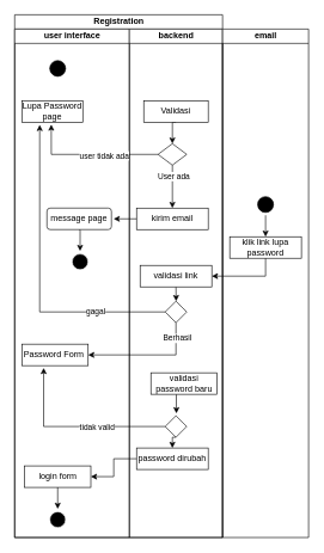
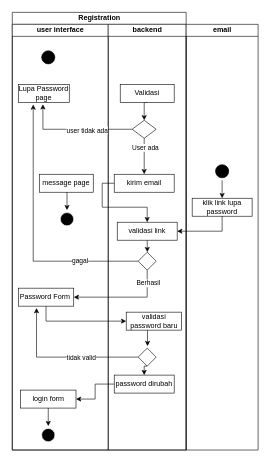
  <mxCell id="0" />
  <mxCell id="1" parent="0" />
  <mxCell id="2" value="Registration" style="swimlane;childLayout=stackLayout;resizeParent=1;resizeParentMax=0;startSize=20;html=1;" parent="1" vertex="1"><mxGeometry x="20" y="20" width="290" height="730" as="geometry" /></mxCell>
  <mxCell id="3" value="user interface" style="swimlane;startSize=20;html=1;" parent="2" vertex="1"><mxGeometry y="20" width="160" height="710" as="geometry" /></mxCell>
  <mxCell id="4" value="" style="ellipse;html=1;shape=startState;strokeColor=#000000;fillColor=#000000;" parent="3" vertex="1"><mxGeometry x="45.0" y="40" width="30" height="30" as="geometry" /></mxCell>
  <mxCell id="5" value="" style="edgeStyle=orthogonalEdgeStyle;html=1;verticalAlign=bottom;endArrow=open;endSize=8;rounded=0;strokeColor=#FFFFFF;" parent="3" source="4" edge="1"><mxGeometry relative="1" as="geometry"><mxPoint x="60.0" y="100" as="targetPoint" /></mxGeometry></mxCell>
  <mxCell id="6" value="Lupa Password page" style="html=1;whiteSpace=wrap;" parent="3" vertex="1"><mxGeometry x="10" y="100" width="85" height="30" as="geometry" /></mxCell>
  <mxCell id="7" value="login form" style="html=1;whiteSpace=wrap;" parent="3" vertex="1"><mxGeometry x="13.75" y="610" width="92.5" height="30" as="geometry" /></mxCell>
  <mxCell id="8" value="Password Form&amp;nbsp;" style="html=1;whiteSpace=wrap;" parent="3" vertex="1"><mxGeometry x="10" y="440" width="92.5" height="30" as="geometry" /></mxCell>
  <mxCell id="9" value="" style="ellipse;html=1;shape=endState;fillColor=#000000;strokeColor=#FFFFFF;" parent="3" vertex="1"><mxGeometry x="45.0" y="670" width="30" height="30" as="geometry" /></mxCell>
  <mxCell id="10" style="edgeStyle=orthogonalEdgeStyle;rounded=0;orthogonalLoop=1;jettySize=auto;html=1;exitX=0.5;exitY=1;exitDx=0;exitDy=0;entryX=0.5;entryY=0;entryDx=0;entryDy=0;" parent="3" source="7" target="9" edge="1"><mxGeometry relative="1" as="geometry" /></mxCell>
  <mxCell id="11" style="edgeStyle=orthogonalEdgeStyle;rounded=0;orthogonalLoop=1;jettySize=auto;html=1;exitX=0.5;exitY=1;exitDx=0;exitDy=0;entryX=0.5;entryY=0;entryDx=0;entryDy=0;" parent="3" source="12" target="13" edge="1"><mxGeometry relative="1" as="geometry" /></mxCell>
- <mxCell id="12" value="message page" style="html=1;whiteSpace=wrap;rounded=1;" parent="3" vertex="1"><mxGeometry x="45" y="250" width="90" height="30" as="geometry" /></mxCell>
+ <mxCell id="12" value="message page" style="html=1;whiteSpace=wrap;" parent="3" vertex="1"><mxGeometry x="45" y="250" width="90" height="30" as="geometry" /></mxCell>
  <mxCell id="13" value="" style="ellipse;html=1;shape=endState;fillColor=#000000;strokeColor=#FFFFFF;" parent="3" vertex="1"><mxGeometry x="76.25" y="310" width="30" height="30" as="geometry" /></mxCell>
  <mxCell id="14" value="backend" style="swimlane;startSize=20;html=1;" parent="2" vertex="1"><mxGeometry x="160" y="20" width="130" height="710" as="geometry" /></mxCell>
  <mxCell id="15" style="edgeStyle=orthogonalEdgeStyle;rounded=0;orthogonalLoop=1;jettySize=auto;html=1;exitX=0.5;exitY=1;exitDx=0;exitDy=0;entryX=0.5;entryY=0;entryDx=0;entryDy=0;" parent="14" source="16" target="19" edge="1"><mxGeometry relative="1" as="geometry" /></mxCell>
  <mxCell id="16" value="Validasi" style="html=1;whiteSpace=wrap;" parent="14" vertex="1"><mxGeometry x="20" y="100" width="90" height="30" as="geometry" /></mxCell>
  <mxCell id="17" style="edgeStyle=orthogonalEdgeStyle;rounded=0;orthogonalLoop=1;jettySize=auto;html=1;exitX=0.5;exitY=1;exitDx=0;exitDy=0;entryX=0.5;entryY=0;entryDx=0;entryDy=0;" parent="14" source="19" target="20" edge="1"><mxGeometry relative="1" as="geometry"><mxPoint x="60.0" y="230" as="targetPoint" /></mxGeometry></mxCell>
  <mxCell id="18" value="User ada" style="edgeLabel;html=1;align=center;verticalAlign=middle;resizable=0;points=[];" parent="17" vertex="1" connectable="0"><mxGeometry x="-0.485" y="1" relative="1" as="geometry"><mxPoint as="offset" /></mxGeometry></mxCell>
  <mxCell id="19" value="" style="rhombus;whiteSpace=wrap;html=1;" parent="14" vertex="1"><mxGeometry x="40" y="160" width="40" height="30" as="geometry" /></mxCell>
  <mxCell id="20" value="kirim email" style="html=1;whiteSpace=wrap;" parent="14" vertex="1"><mxGeometry x="10" y="250" width="100" height="30" as="geometry" /></mxCell>
  <mxCell id="21" style="edgeStyle=orthogonalEdgeStyle;rounded=0;orthogonalLoop=1;jettySize=auto;html=1;exitX=0.5;exitY=1;exitDx=0;exitDy=0;" parent="14" source="22" edge="1"><mxGeometry relative="1" as="geometry"><mxPoint x="65.238" y="380" as="targetPoint" /></mxGeometry></mxCell>
  <mxCell id="22" value="validasi link" style="html=1;whiteSpace=wrap;" parent="14" vertex="1"><mxGeometry x="15" y="330" width="100" height="30" as="geometry" /></mxCell>
  <mxCell id="23" value="" style="rhombus;whiteSpace=wrap;html=1;" parent="14" vertex="1"><mxGeometry x="50" y="380" width="30" height="30" as="geometry" /></mxCell>
  <mxCell id="24" style="edgeStyle=orthogonalEdgeStyle;rounded=0;orthogonalLoop=1;jettySize=auto;html=1;exitX=0.5;exitY=1;exitDx=0;exitDy=0;entryX=0.52;entryY=-0.113;entryDx=0;entryDy=0;entryPerimeter=0;" parent="14" target="26" edge="1"><mxGeometry relative="1" as="geometry"><mxPoint x="65" y="480" as="sourcePoint" /></mxGeometry></mxCell>
  <mxCell id="25" style="edgeStyle=orthogonalEdgeStyle;rounded=0;orthogonalLoop=1;jettySize=auto;html=1;exitX=0.5;exitY=1;exitDx=0;exitDy=0;entryX=0.5;entryY=0;entryDx=0;entryDy=0;" parent="14" source="26" target="27" edge="1"><mxGeometry relative="1" as="geometry" /></mxCell>
  <mxCell id="26" value="" style="rhombus;whiteSpace=wrap;html=1;" parent="14" vertex="1"><mxGeometry x="50" y="540" width="30" height="30" as="geometry" /></mxCell>
  <mxCell id="27" value="password dirubah" style="html=1;whiteSpace=wrap;" parent="14" vertex="1"><mxGeometry x="10" y="585" width="100" height="30" as="geometry" /></mxCell>
  <mxCell id="28" value="validasi password baru" style="html=1;whiteSpace=wrap;" parent="14" vertex="1"><mxGeometry x="30" y="480" width="92.5" height="30" as="geometry" /></mxCell>
  <mxCell id="29" style="edgeStyle=orthogonalEdgeStyle;rounded=0;orthogonalLoop=1;jettySize=auto;html=1;exitX=0;exitY=0.5;exitDx=0;exitDy=0;entryX=0.483;entryY=1.11;entryDx=0;entryDy=0;entryPerimeter=0;" parent="2" source="19" target="6" edge="1"><mxGeometry relative="1" as="geometry" /></mxCell>
  <mxCell id="30" value="user tidak ada" style="edgeLabel;html=1;align=center;verticalAlign=middle;resizable=0;points=[];" parent="29" vertex="1" connectable="0"><mxGeometry x="-0.203" y="1" relative="1" as="geometry"><mxPoint as="offset" /></mxGeometry></mxCell>
  <mxCell id="31" style="edgeStyle=orthogonalEdgeStyle;rounded=0;orthogonalLoop=1;jettySize=auto;html=1;exitX=0;exitY=0.5;exitDx=0;exitDy=0;entryX=0.293;entryY=1.125;entryDx=0;entryDy=0;entryPerimeter=0;" parent="2" source="23" target="6" edge="1"><mxGeometry relative="1" as="geometry" /></mxCell>
  <mxCell id="32" value="gagal" style="edgeLabel;html=1;align=center;verticalAlign=middle;resizable=0;points=[];" parent="31" vertex="1" connectable="0"><mxGeometry x="-0.549" y="-1" relative="1" as="geometry"><mxPoint as="offset" /></mxGeometry></mxCell>
  <mxCell id="33" style="edgeStyle=orthogonalEdgeStyle;rounded=0;orthogonalLoop=1;jettySize=auto;html=1;exitX=0.5;exitY=1;exitDx=0;exitDy=0;entryX=1;entryY=0.5;entryDx=0;entryDy=0;" parent="2" source="23" target="8" edge="1"><mxGeometry relative="1" as="geometry"><mxPoint x="90.0" y="490" as="targetPoint" /></mxGeometry></mxCell>
  <mxCell id="34" value="Berhasil" style="edgeLabel;html=1;align=center;verticalAlign=middle;resizable=0;points=[];" parent="33" vertex="1" connectable="0"><mxGeometry x="-0.745" y="1" relative="1" as="geometry"><mxPoint as="offset" /></mxGeometry></mxCell>
+ <mxCell id="35" style="edgeStyle=orthogonalEdgeStyle;rounded=0;orthogonalLoop=1;jettySize=auto;html=1;exitX=0.5;exitY=1;exitDx=0;exitDy=0;entryX=0;entryY=0.5;entryDx=0;entryDy=0;" parent="2" source="8" target="28" edge="1"><mxGeometry relative="1" as="geometry" /></mxCell>
  <mxCell id="36" style="edgeStyle=orthogonalEdgeStyle;rounded=0;orthogonalLoop=1;jettySize=auto;html=1;exitX=0;exitY=0.5;exitDx=0;exitDy=0;entryX=0.329;entryY=1.105;entryDx=0;entryDy=0;entryPerimeter=0;" parent="2" source="26" target="8" edge="1"><mxGeometry relative="1" as="geometry"><mxPoint x="102.5" y="575" as="targetPoint" /></mxGeometry></mxCell>
  <mxCell id="37" value="tidak valid" style="edgeLabel;html=1;align=center;verticalAlign=middle;resizable=0;points=[];" parent="36" vertex="1" connectable="0"><mxGeometry x="-0.234" y="2" relative="1" as="geometry"><mxPoint y="-2" as="offset" /></mxGeometry></mxCell>
  <mxCell id="38" style="edgeStyle=orthogonalEdgeStyle;rounded=0;orthogonalLoop=1;jettySize=auto;html=1;exitX=0;exitY=0.5;exitDx=0;exitDy=0;" parent="2" source="27" target="7" edge="1"><mxGeometry relative="1" as="geometry" /></mxCell>
- <mxCell id="39" style="edgeStyle=orthogonalEdgeStyle;rounded=0;orthogonalLoop=1;jettySize=auto;html=1;exitX=0;exitY=0.5;exitDx=0;exitDy=0;entryX=1.033;entryY=0.487;entryDx=0;entryDy=0;entryPerimeter=0;" parent="2" source="20" target="12" edge="1"><mxGeometry relative="1" as="geometry" /></mxCell>
+ <mxCell id="39" style="edgeStyle=orthogonalEdgeStyle;rounded=0;orthogonalLoop=1;jettySize=auto;html=1;exitX=0;exitY=0.5;exitDx=0;exitDy=0;" parent="2" source="20" target="22" edge="1"><mxGeometry relative="1" as="geometry" /></mxCell>
  <mxCell id="40" value="email" style="swimlane;startSize=20;html=1;" parent="1" vertex="1"><mxGeometry x="310" y="40" width="120" height="710" as="geometry" /></mxCell>
  <mxCell id="41" value="klik link lupa password" style="html=1;whiteSpace=wrap;" parent="40" vertex="1"><mxGeometry x="10.0" y="290" width="100" height="30" as="geometry" /></mxCell>
  <mxCell id="42" style="edgeStyle=orthogonalEdgeStyle;rounded=0;orthogonalLoop=1;jettySize=auto;html=1;exitX=0.5;exitY=1;exitDx=0;exitDy=0;entryX=0.5;entryY=0;entryDx=0;entryDy=0;" parent="40" source="43" target="41" edge="1"><mxGeometry relative="1" as="geometry" /></mxCell>
  <mxCell id="43" value="" style="ellipse;html=1;shape=startState;strokeColor=#000000;fillColor=#000000;" parent="40" vertex="1"><mxGeometry x="45.0" y="230" width="30" height="30" as="geometry" /></mxCell>
  <mxCell id="44" style="edgeStyle=orthogonalEdgeStyle;rounded=0;orthogonalLoop=1;jettySize=auto;html=1;exitX=0.5;exitY=1;exitDx=0;exitDy=0;entryX=1;entryY=0.5;entryDx=0;entryDy=0;" parent="1" source="41" target="22" edge="1"><mxGeometry relative="1" as="geometry" /></mxCell>
